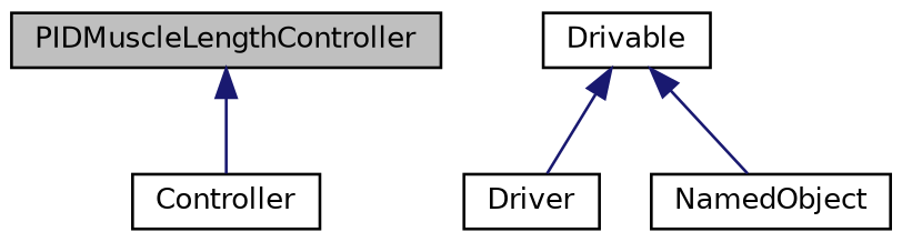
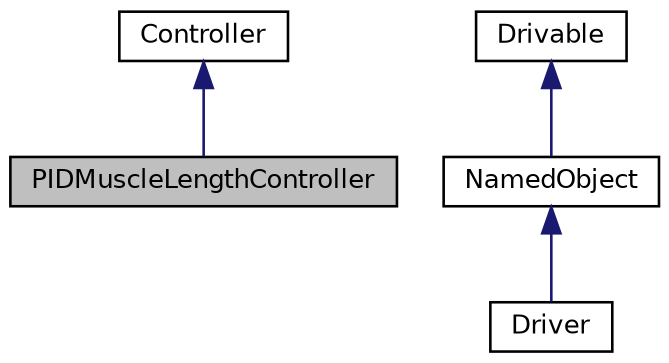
  digraph {
    node [color=black fillcolor=white fontname=Helvetica fontsize=10 shape=record style=filled]
    edge [color=midnightblue dir=back fontname=Helvetica fontsize=10 labelfontname=Helvetica labelfontsize=10 style=solid]
    n1 [fillcolor=grey75 fontcolor=black height=0.2 label=PIDMuscleLengthController width=0.4]
    n2 [height=0.2 label=Controller width=0.4]
    n3 [height=0.2 label=Driver width=0.4]
    n4 [height=0.2 label=NamedObject width=0.4]
    n5 [height=0.2 label=Drivable width=0.4]
-   n1 -> n2
-   n5 -> n3
+   n2 -> n1
+   n4 -> n3
    n5 -> n4
  }
